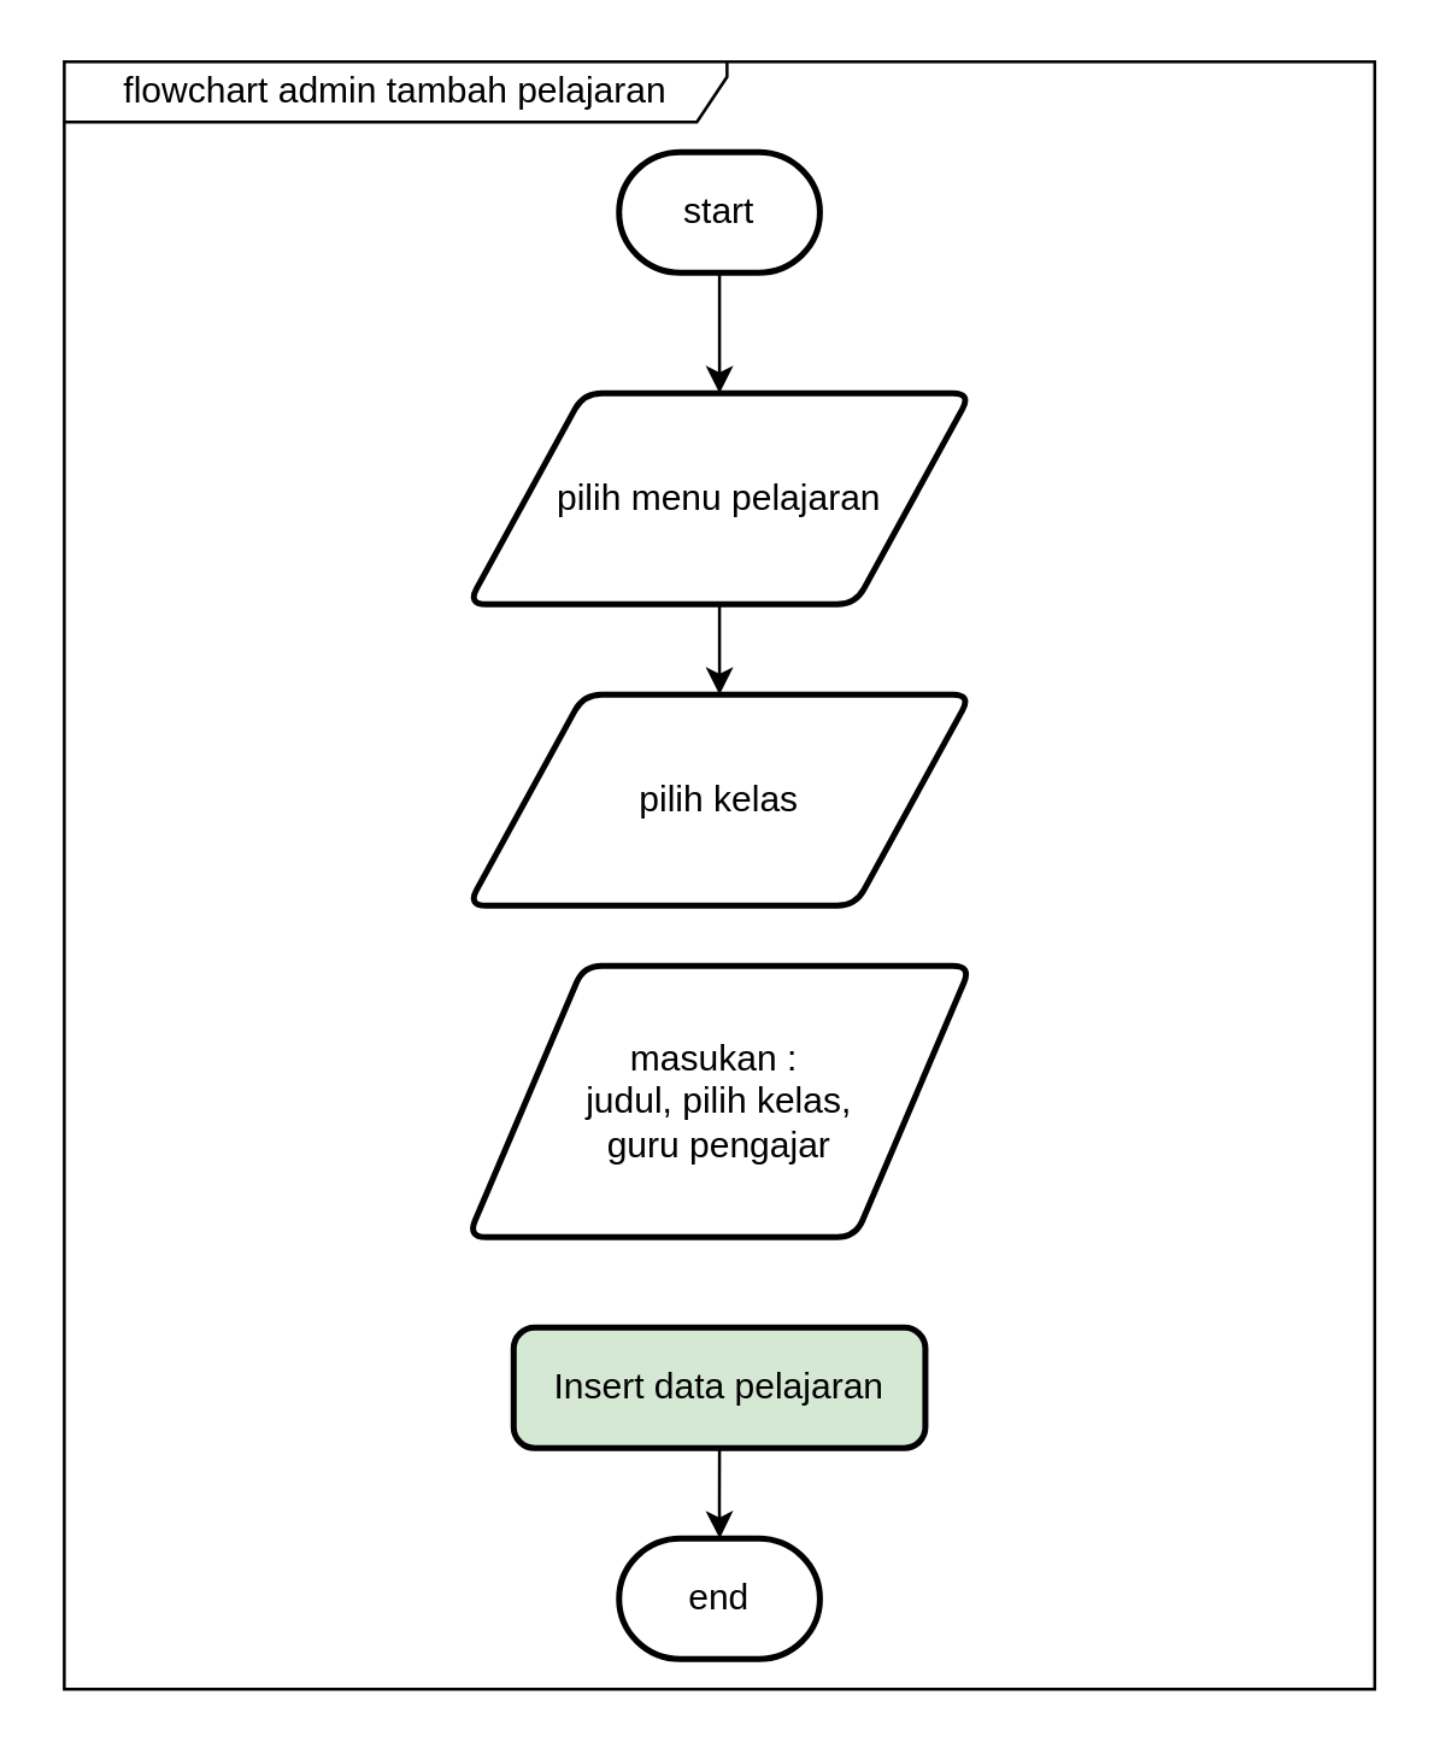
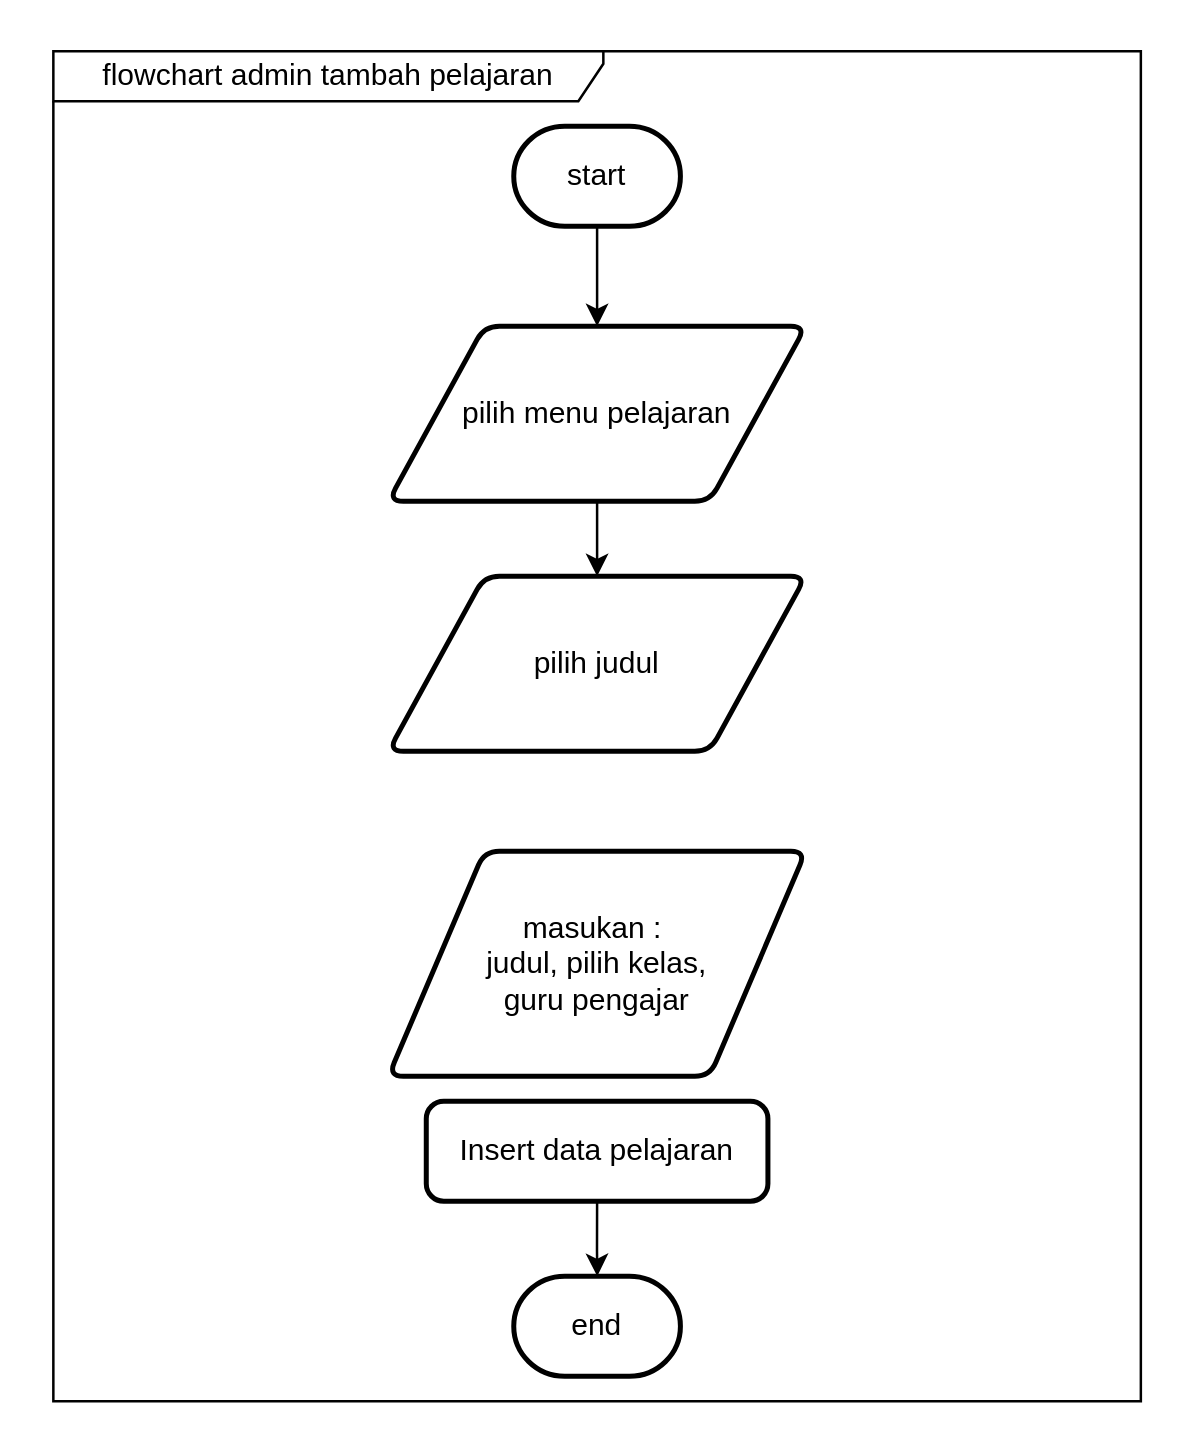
  <mxCell id="0" />
  <mxCell id="1" parent="0" />
  <mxCell id="2" style="edgeStyle=orthogonalEdgeStyle;rounded=0;orthogonalLoop=1;jettySize=auto;html=1;exitX=0.5;exitY=1;exitDx=0;exitDy=0;exitPerimeter=0;" parent="1" source="3" target="5" edge="1"><mxGeometry relative="1" as="geometry" /></mxCell>
  <mxCell id="3" value="start" style="strokeWidth=2;html=1;shape=mxgraph.flowchart.terminator;whiteSpace=wrap;fillColor=#FFFFFF;" parent="1" vertex="1"><mxGeometry x="205" y="50" width="66.67" height="40" as="geometry" /></mxCell>
  <mxCell id="4" style="edgeStyle=orthogonalEdgeStyle;rounded=0;orthogonalLoop=1;jettySize=auto;html=1;exitX=0.5;exitY=1;exitDx=0;exitDy=0;entryX=0.5;entryY=0;entryDx=0;entryDy=0;" parent="1" source="5" target="8" edge="1"><mxGeometry relative="1" as="geometry" /></mxCell>
  <mxCell id="5" value="pilih menu pelajaran" style="shape=parallelogram;html=1;strokeWidth=2;perimeter=parallelogramPerimeter;whiteSpace=wrap;rounded=1;arcSize=12;size=0.23;fillColor=#FFFFFF;" parent="1" vertex="1"><mxGeometry x="154.84" y="130" width="167" height="70" as="geometry" /></mxCell>
  <mxCell id="6" value="end" style="strokeWidth=2;html=1;shape=mxgraph.flowchart.terminator;whiteSpace=wrap;fillColor=#FFFFFF;" parent="1" vertex="1"><mxGeometry x="205" y="510" width="66.67" height="40" as="geometry" /></mxCell>
  <mxCell id="7" value="flowchart admin tambah pelajaran" style="shape=umlFrame;whiteSpace=wrap;html=1;fillColor=#FFFFFF;width=220;height=20;" parent="1" vertex="1"><mxGeometry x="20.84" y="20" width="435" height="540" as="geometry" /></mxCell>
- <mxCell id="8" value="pilih kelas" style="shape=parallelogram;html=1;strokeWidth=2;perimeter=parallelogramPerimeter;whiteSpace=wrap;rounded=1;arcSize=12;size=0.23;fillColor=#FFFFFF;" parent="1" vertex="1"><mxGeometry x="154.84" y="230" width="167" height="70" as="geometry" /></mxCell>
- <mxCell id="9" value="masukan :&amp;nbsp;&lt;br&gt;judul, pilih kelas,&lt;br&gt;guru pengajar" style="shape=parallelogram;html=1;strokeWidth=2;perimeter=parallelogramPerimeter;whiteSpace=wrap;rounded=1;arcSize=12;size=0.23;fillColor=#FFFFFF;" parent="1" vertex="1"><mxGeometry x="154.84" y="320" width="167" height="90" as="geometry" /></mxCell>
+ <mxCell id="8" value="pilih judul" style="shape=parallelogram;html=1;strokeWidth=2;perimeter=parallelogramPerimeter;whiteSpace=wrap;rounded=1;arcSize=12;size=0.23;fillColor=#FFFFFF;" parent="1" vertex="1"><mxGeometry x="154.84" y="230" width="167" height="70" as="geometry" /></mxCell>
+ <mxCell id="9" value="masukan :&amp;nbsp;&lt;br&gt;judul, pilih kelas,&lt;br&gt;guru pengajar" style="shape=parallelogram;html=1;strokeWidth=2;perimeter=parallelogramPerimeter;whiteSpace=wrap;rounded=1;arcSize=12;size=0.23;fillColor=#FFFFFF;" parent="1" vertex="1"><mxGeometry x="154.84" y="340" width="167" height="90" as="geometry" /></mxCell>
  <mxCell id="10" style="edgeStyle=orthogonalEdgeStyle;rounded=0;orthogonalLoop=1;jettySize=auto;html=1;exitX=0.5;exitY=1;exitDx=0;exitDy=0;" parent="1" source="11" target="6" edge="1"><mxGeometry relative="1" as="geometry" /></mxCell>
- <mxCell id="11" value="Insert data pelajaran" style="rounded=1;whiteSpace=wrap;html=1;absoluteArcSize=1;arcSize=14;strokeWidth=2;fillColor=#d5e8d4;" parent="1" vertex="1"><mxGeometry x="170.01" y="440" width="136.66" height="40" as="geometry" /></mxCell>
+ <mxCell id="11" value="Insert data pelajaran" style="rounded=1;whiteSpace=wrap;html=1;absoluteArcSize=1;arcSize=14;strokeWidth=2;fillColor=#FFFFFF;" parent="1" vertex="1"><mxGeometry x="170.01" y="440" width="136.66" height="40" as="geometry" /></mxCell>
